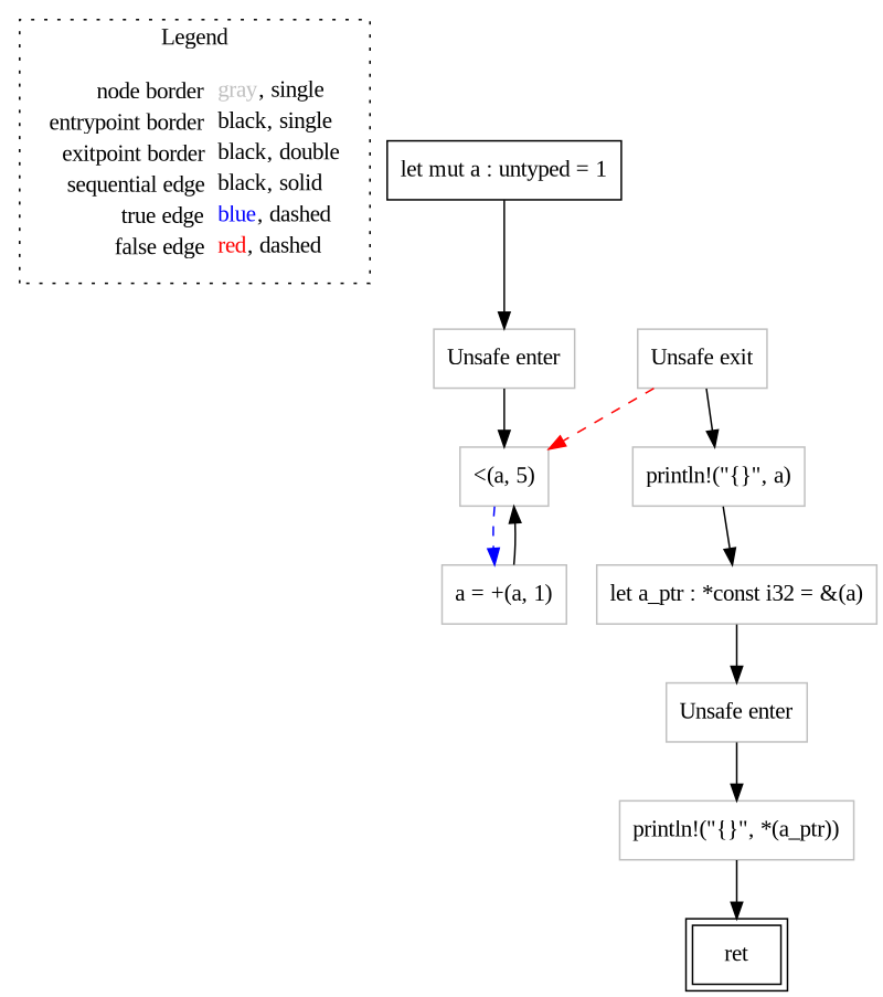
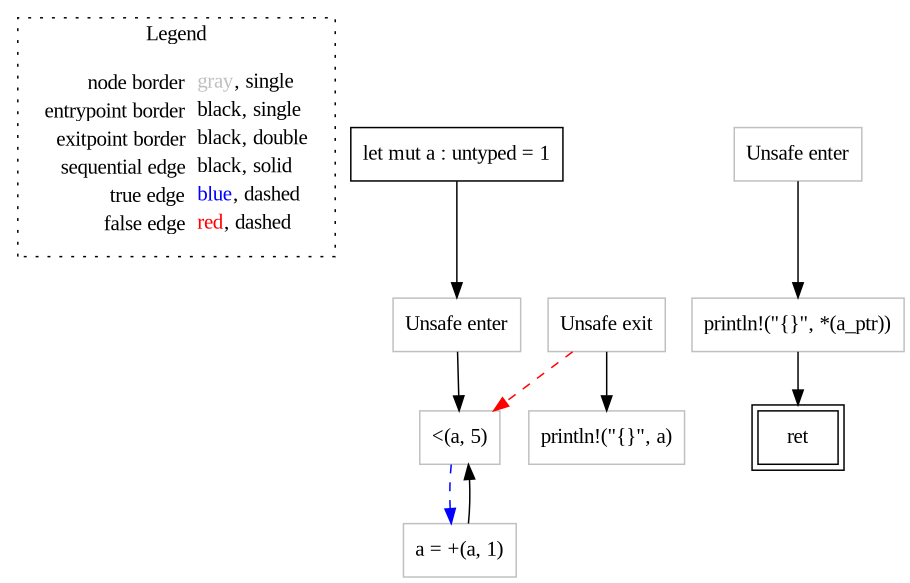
  digraph {
    fontname="Liberation Serif"
    node [fontname="Liberation Serif" shape=rect color=gray]
    edge [color=black fontname="Liberation Serif"]
    n1 [label=<<table border="0" cellpadding="2" cellspacing="0" cellborder="0"><tr><td align="right">node border&nbsp;</td><td align="left"><font color="gray">gray</font>, single</td></tr><tr><td align="right">entrypoint border&nbsp;</td><td align="left"><font color="black">black</font>, single</td></tr><tr><td align="right">exitpoint border&nbsp;</td><td align="left"><font color="black">black</font>, double</td></tr><tr><td align="right">sequential edge&nbsp;</td><td align="left"><font color="black">black</font>, solid</td></tr><tr><td align="right">true edge&nbsp;</td><td align="left"><font color="blue">blue</font>, dashed</td></tr><tr><td align="right">false edge&nbsp;</td><td align="left"><font color="red">red</font>, dashed</td></tr></table>> shape=plaintext color=""]
    n2 [color=black label=<let mut a : untyped = 1>]
    n3 [label=<Unsafe enter>]
    n4 [label=<&lt;(a, 5)>]
    n5 [label=<a = +(a, 1)>]
    n6 [color=black label=<ret> peripheries=2]
    n7 [label=<println!(&quot;{}&quot;, a)>]
-   n8 [label=<let a_ptr : *const i32 = &amp;(a)>]
    n9 [label=<Unsafe enter>]
    n10 [label=<Unsafe exit>]
    n11 [label=<println!(&quot;{}&quot;, *(a_ptr))>]
    subgraph cluster_1 {
      label=Legend
      style=dotted
      n1
    }
    n2 -> n3
    n3 -> n4
    n4 -> n5 [color=blue style=dashed]
    n5 -> n4
-   n7 -> n8
-   n8 -> n9
    n9 -> n11
    n10 -> n4 [color=red style=dashed]
    n10 -> n7
    n11 -> n6
  }
